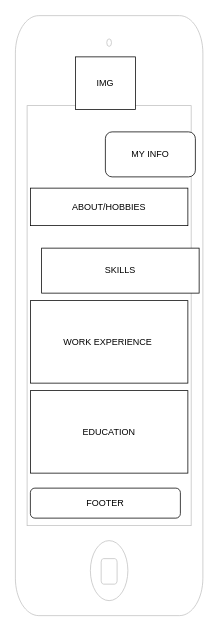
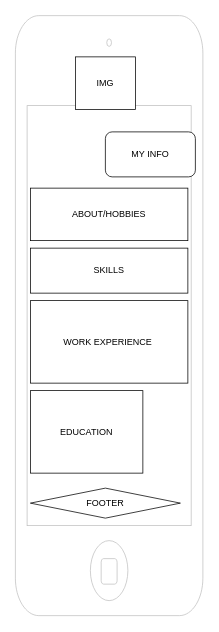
  <mxCell id="0" />
  <mxCell id="1" parent="0" />
  <mxCell id="2" value="" style="html=1;verticalLabelPosition=bottom;labelBackgroundColor=#ffffff;verticalAlign=top;shadow=0;dashed=0;strokeWidth=1;shape=mxgraph.ios7.misc.iphone;strokeColor=#c0c0c0;" vertex="1" parent="1"><mxGeometry x="20" y="20" width="250" height="800" as="geometry" /></mxCell>
  <mxCell id="3" value="IMG" style="rounded=0;whiteSpace=wrap;html=1;" vertex="1" parent="1"><mxGeometry x="100" y="75" width="80" height="70" as="geometry" /></mxCell>
  <mxCell id="4" value="MY INFO" style="rounded=1;whiteSpace=wrap;html=1;" vertex="1" parent="1"><mxGeometry x="140" y="175" width="120" height="60" as="geometry" /></mxCell>
- <mxCell id="5" value="ABOUT/HOBBIES" style="rounded=0;whiteSpace=wrap;html=1;" vertex="1" parent="1"><mxGeometry x="40" y="250" width="210" height="50" as="geometry" /></mxCell>
+ <mxCell id="5" value="ABOUT/HOBBIES" style="rounded=0;whiteSpace=wrap;html=1;" vertex="1" parent="1"><mxGeometry x="40" y="250" width="210" height="70" as="geometry" /></mxCell>
  <mxCell id="6" value="WORK&amp;nbsp;EXPERIENCE&amp;nbsp;" style="rounded=0;whiteSpace=wrap;html=1;" vertex="1" parent="1"><mxGeometry x="40" y="400" width="210" height="110" as="geometry" /></mxCell>
- <mxCell id="7" value="SKILLS" style="rounded=0;whiteSpace=wrap;html=1;" vertex="1" parent="1"><mxGeometry x="55" y="330" width="210" height="60" as="geometry" /></mxCell>
- <mxCell id="8" value="EDUCATION" style="rounded=0;whiteSpace=wrap;html=1;" vertex="1" parent="1"><mxGeometry x="40" y="520" width="210" height="110" as="geometry" /></mxCell>
- <mxCell id="9" value="FOOTER" style="rounded=1;whiteSpace=wrap;html=1;" vertex="1" parent="1"><mxGeometry x="40" y="650" width="200" height="40" as="geometry" /></mxCell>
+ <mxCell id="7" value="SKILLS" style="rounded=0;whiteSpace=wrap;html=1;" vertex="1" parent="1"><mxGeometry x="40" y="330" width="210" height="60" as="geometry" /></mxCell>
+ <mxCell id="8" value="EDUCATION" style="rounded=0;whiteSpace=wrap;html=1;" vertex="1" parent="1"><mxGeometry x="40" y="520" width="150" height="110" as="geometry" /></mxCell>
+ <mxCell id="9" value="FOOTER" style="rhombus;whiteSpace=wrap;html=1;" vertex="1" parent="1"><mxGeometry x="40" y="650" width="200" height="40" as="geometry" /></mxCell>
